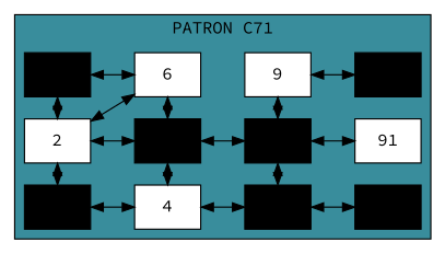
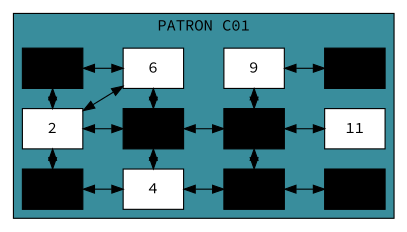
  digraph {
    fontname="Source Code Pro"
    rankdir=LR
    node [fillcolor=black fontname="Source Code Pro" group=2 shape=box style=filled]
    edge [dir=both fontname="Source Code Pro"]
    n1 [label=1]
    n2 [fillcolor=white label=2]
    n3 [label=3]
    n4 [fillcolor=white label=4]
    n5 [label=5]
    n6 [fillcolor=white label=6]
    n7 [label=7]
    n8 [label=8]
    n9 [fillcolor=white label=9]
    n10 [label=10]
-   n11 [fillcolor=white label=91]
+   n11 [fillcolor=white label=11]
    n12 [label=12]
    subgraph cluster_1 {
      bgcolor="#398D9C"
-     label="PATRON C71"
+     label="PATRON C01"
      n10
      n11
      n12
      subgraph sub_2 {
        bgcolor="#398D9C"
        label="PATRON C01"
        rank=same
        n1
        n2
        n3
      }
      subgraph sub_3 {
        bgcolor="#398D9C"
        label="PATRON C01"
        rank=same
        n4
        n5
        n6
      }
      subgraph sub_4 {
        bgcolor="#398D9C"
        label="PATRON C01"
        rank=same
        n7
        n8
        n9
      }
    }
    n1 -> n2
    n1 -> n4
    n2 -> n3
    n2 -> n5
    n3 -> n6
    n4 -> n5
    n4 -> n7
    n5 -> n6
    n5 -> n8
    n6 -> n2
    n7 -> n8
    n7 -> n10
    n8 -> n9
    n8 -> n11
    n9 -> n12
  }
